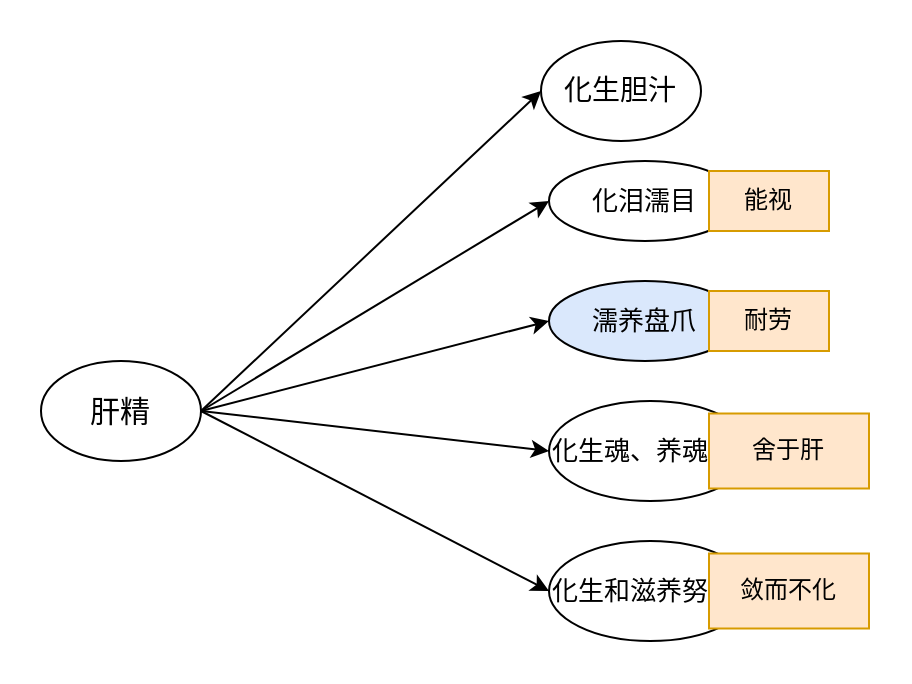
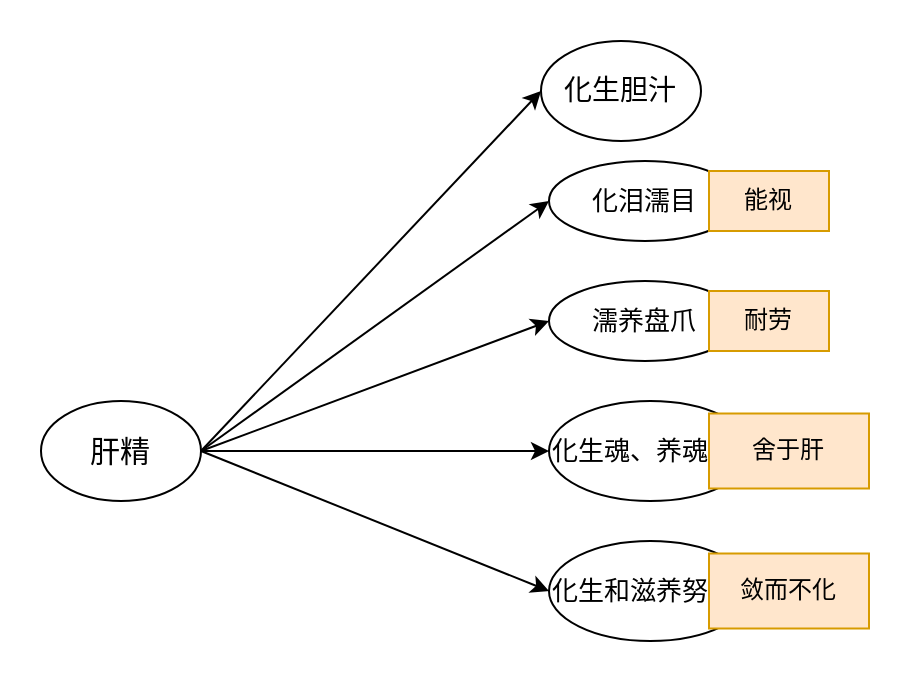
  <mxCell id="0" />
  <mxCell id="1" parent="0" />
- <mxCell id="2" value="肝精" style="ellipse;whiteSpace=wrap;html=1;fontSize=15;" parent="1" vertex="1"><mxGeometry x="20" y="180" width="80" height="50" as="geometry" /></mxCell>
+ <mxCell id="2" value="肝精" style="ellipse;whiteSpace=wrap;html=1;fontSize=15;" parent="1" vertex="1"><mxGeometry x="20" y="200" width="80" height="50" as="geometry" /></mxCell>
  <mxCell id="3" value="化生胆汁" style="ellipse;whiteSpace=wrap;html=1;fontSize=14;" vertex="1" parent="1"><mxGeometry x="270" y="20" width="80" height="50" as="geometry" /></mxCell>
  <mxCell id="4" value="" style="group" vertex="1" connectable="0" parent="1"><mxGeometry x="294" y="80" width="120" height="40" as="geometry" /></mxCell>
  <mxCell id="5" value="化泪濡目" style="ellipse;whiteSpace=wrap;html=1;fontSize=13;" vertex="1" parent="4"><mxGeometry x="-20" width="96" height="40" as="geometry" /></mxCell>
  <mxCell id="6" value="" style="endArrow=classic;html=1;rounded=0;exitX=1;exitY=0.5;exitDx=0;exitDy=0;" edge="1" parent="4" source="5" target="7"><mxGeometry width="50" height="50" relative="1" as="geometry"><mxPoint x="127" y="21" as="sourcePoint" /><mxPoint x="272" y="20" as="targetPoint" /></mxGeometry></mxCell>
  <mxCell id="7" value="能视" style="text;html=1;strokeColor=#d79b00;fillColor=#ffe6cc;align=center;verticalAlign=middle;whiteSpace=wrap;rounded=0;" vertex="1" parent="4"><mxGeometry x="60" y="5" width="60" height="30" as="geometry" /></mxCell>
  <mxCell id="8" value="" style="group" vertex="1" connectable="0" parent="1"><mxGeometry x="294" y="140" width="120" height="40" as="geometry" /></mxCell>
- <mxCell id="9" value="濡养盘爪" style="ellipse;whiteSpace=wrap;html=1;fontSize=13;fillColor=#dae8fc;" vertex="1" parent="8"><mxGeometry x="-20" width="96" height="40" as="geometry" /></mxCell>
+ <mxCell id="9" value="濡养盘爪" style="ellipse;whiteSpace=wrap;html=1;fontSize=13;" vertex="1" parent="8"><mxGeometry x="-20" width="96" height="40" as="geometry" /></mxCell>
  <mxCell id="10" value="" style="endArrow=classic;html=1;rounded=0;exitX=1;exitY=0.5;exitDx=0;exitDy=0;" edge="1" parent="8" source="9" target="11"><mxGeometry width="50" height="50" relative="1" as="geometry"><mxPoint x="127" y="21" as="sourcePoint" /><mxPoint x="272" y="20" as="targetPoint" /></mxGeometry></mxCell>
  <mxCell id="11" value="耐劳" style="text;html=1;strokeColor=#d79b00;fillColor=#ffe6cc;align=center;verticalAlign=middle;whiteSpace=wrap;rounded=0;" vertex="1" parent="8"><mxGeometry x="60" y="5" width="60" height="30" as="geometry" /></mxCell>
  <mxCell id="12" value="" style="endArrow=classic;html=1;rounded=0;entryX=0;entryY=0.5;entryDx=0;entryDy=0;exitX=1;exitY=0.5;exitDx=0;exitDy=0;" edge="1" parent="1" source="2" target="3"><mxGeometry width="50" height="50" relative="1" as="geometry"><mxPoint x="180" y="120" as="sourcePoint" /><mxPoint x="230" y="70" as="targetPoint" /></mxGeometry></mxCell>
  <mxCell id="13" value="" style="endArrow=classic;html=1;rounded=0;entryX=0;entryY=0.5;entryDx=0;entryDy=0;exitX=1;exitY=0.5;exitDx=0;exitDy=0;" edge="1" parent="1" source="2" target="5"><mxGeometry width="50" height="50" relative="1" as="geometry"><mxPoint x="100" y="310" as="sourcePoint" /><mxPoint x="150" y="260" as="targetPoint" /></mxGeometry></mxCell>
  <mxCell id="14" value="" style="endArrow=classic;html=1;rounded=0;entryX=0;entryY=0.5;entryDx=0;entryDy=0;exitX=1;exitY=0.5;exitDx=0;exitDy=0;" edge="1" parent="1" source="2" target="9"><mxGeometry width="50" height="50" relative="1" as="geometry"><mxPoint x="150" y="350" as="sourcePoint" /><mxPoint x="200" y="300" as="targetPoint" /></mxGeometry></mxCell>
  <mxCell id="15" value="" style="group" vertex="1" connectable="0" parent="1"><mxGeometry x="274" y="200" width="160" height="50" as="geometry" /></mxCell>
  <mxCell id="16" value="化生魂、养魂" style="ellipse;whiteSpace=wrap;html=1;fontSize=13;align=left;" vertex="1" parent="15"><mxGeometry width="101.333" height="50" as="geometry" /></mxCell>
  <mxCell id="17" value="" style="endArrow=classic;html=1;rounded=0;exitX=1;exitY=0.5;exitDx=0;exitDy=0;" edge="1" parent="15" source="16" target="18"><mxGeometry width="50" height="50" relative="1" as="geometry"><mxPoint x="169.333" y="26.25" as="sourcePoint" /><mxPoint x="362.667" y="25" as="targetPoint" /></mxGeometry></mxCell>
  <mxCell id="18" value="舍于肝" style="text;html=1;strokeColor=#d79b00;fillColor=#ffe6cc;align=center;verticalAlign=middle;whiteSpace=wrap;rounded=0;" vertex="1" parent="15"><mxGeometry x="80" y="6.25" width="80" height="37.5" as="geometry" /></mxCell>
  <mxCell id="19" value="" style="group" vertex="1" connectable="0" parent="1"><mxGeometry x="274" y="270" width="160" height="50" as="geometry" /></mxCell>
  <mxCell id="20" value="化生和滋养努" style="ellipse;whiteSpace=wrap;html=1;fontSize=13;align=left;" vertex="1" parent="19"><mxGeometry width="101.333" height="50" as="geometry" /></mxCell>
  <mxCell id="21" value="" style="endArrow=classic;html=1;rounded=0;exitX=1;exitY=0.5;exitDx=0;exitDy=0;" edge="1" parent="19" source="20" target="22"><mxGeometry width="50" height="50" relative="1" as="geometry"><mxPoint x="169.333" y="26.25" as="sourcePoint" /><mxPoint x="362.667" y="25" as="targetPoint" /></mxGeometry></mxCell>
  <mxCell id="22" value="敛而不化" style="text;html=1;strokeColor=#d79b00;fillColor=#ffe6cc;align=center;verticalAlign=middle;whiteSpace=wrap;rounded=0;" vertex="1" parent="19"><mxGeometry x="80" y="6.25" width="80" height="37.5" as="geometry" /></mxCell>
  <mxCell id="23" value="" style="endArrow=classic;html=1;rounded=0;entryX=0;entryY=0.5;entryDx=0;entryDy=0;exitX=1;exitY=0.5;exitDx=0;exitDy=0;" edge="1" parent="1" source="2" target="20"><mxGeometry width="50" height="50" relative="1" as="geometry"><mxPoint x="-60" y="400" as="sourcePoint" /><mxPoint x="-10" y="350" as="targetPoint" /></mxGeometry></mxCell>
  <mxCell id="24" value="" style="endArrow=classic;html=1;rounded=0;entryX=0;entryY=0.5;entryDx=0;entryDy=0;exitX=1;exitY=0.5;exitDx=0;exitDy=0;" edge="1" parent="1" source="2" target="16"><mxGeometry width="50" height="50" relative="1" as="geometry"><mxPoint x="-40" y="340" as="sourcePoint" /><mxPoint x="10" y="290" as="targetPoint" /></mxGeometry></mxCell>
